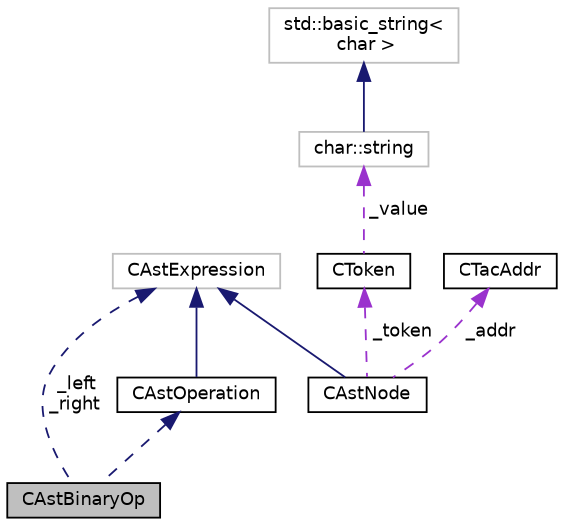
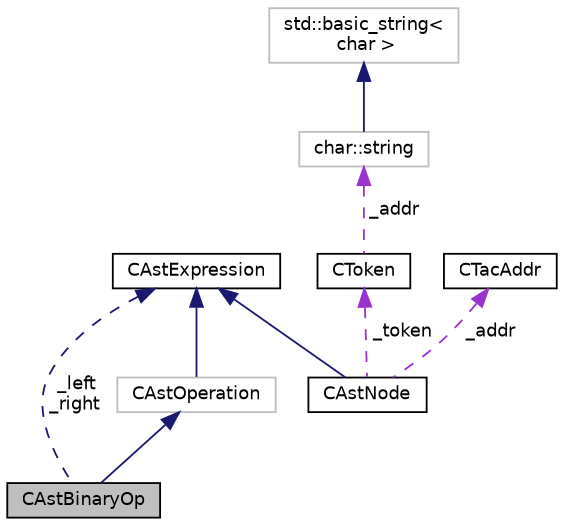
  digraph {
    node [color=black fillcolor=white fontname=Helvetica fontsize=10 shape=record style=filled]
    edge [color=midnightblue dir=back fontname=Helvetica fontsize=10 labelfontname=Helvetica labelfontsize=10 style=solid]
    n1 [fillcolor=grey75 fontcolor=black height=0.2 label=CAstBinaryOp width=0.4]
-   n2 [height=0.2 label=CAstOperation width=0.4]
-   n3 [color=grey75 height=0.2 label=CAstExpression width=0.4]
+   n2 [color=grey75 height=0.2 label=CAstOperation width=0.4]
+   n3 [height=0.2 label=CAstExpression width=0.4]
    n4 [height=0.2 label=CAstNode width=0.4]
    n5 [height=0.2 label=CToken width=0.4]
    n6 [color=grey75 height=0.2 label="char::string" width=0.4]
    n7 [color=grey75 height=0.2 label="std::basic_string\<\l char \>" width=0.4]
    n8 [height=0.2 label=CTacAddr width=0.4]
-   n2 -> n1 [style=dashed]
+   n2 -> n1
    n3 -> n1 [label=" _left\n_right" style=dashed]
    n3 -> n2
    n3 -> n4
    n5 -> n4 [color=darkorchid3 label=" _token" style=dashed]
-   n6 -> n5 [color=darkorchid3 label=" _value" style=dashed]
+   n6 -> n5 [color=darkorchid3 label=" _addr" style=dashed]
    n7 -> n6
    n8 -> n4 [color=darkorchid3 label=" _addr" style=dashed]
  }
